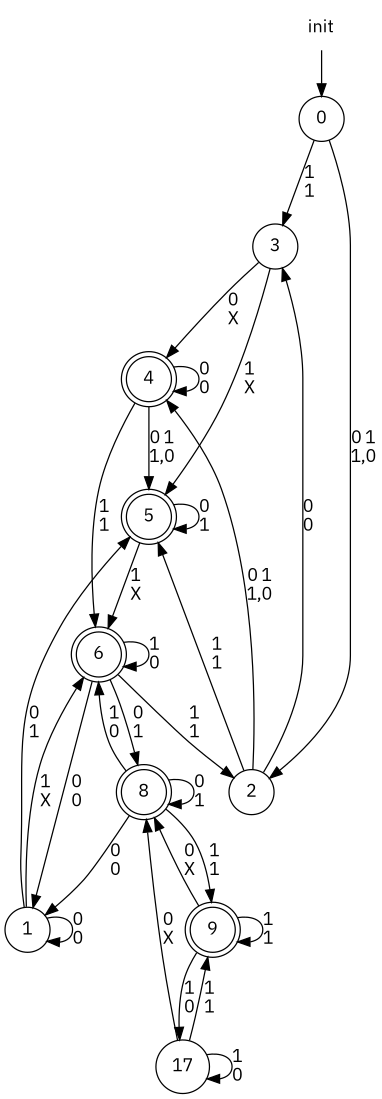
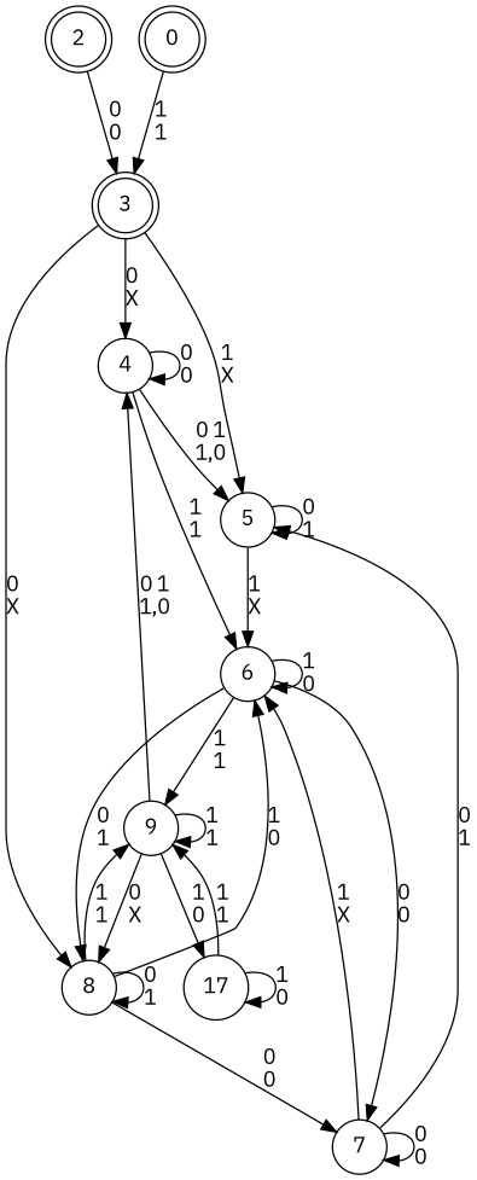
  digraph {
    fontname="IBM Plex Sans"
    rankdir=TB
    node [fontname="IBM Plex Sans" shape=doublecircle]
    edge [fontname="IBM Plex Sans"]
-   3 [height=.5 shape=circle width=.5]
-   4 [height=.5 width=.5]
-   5 [height=.5 width=.5]
-   6 [height=.5 width=.5]
-   2 [height=.5 shape=circle width=.5]
-   7 [height=.5 shape=circle width=.5 label=1]
-   9 [height=.5 width=.5]
-   8 [height=.5 width=.5]
+   3 [height=.5 width=.5]
+   4 [height=.5 shape=circle width=.5]
+   5 [height=.5 shape=circle width=.5]
+   6 [height=.5 shape=circle width=.5]
+   2 [height=.5 width=.5]
+   7 [height=.5 shape=circle width=.5]
+   9 [height=.5 shape=circle width=.5]
+   8 [height=.5 shape=circle width=.5]
    n9 [height=.5 label=17 shape=circle width=.5]
-   0 [height=.5 shape=circle width=.5]
-   init [height=.5 shape=plaintext width=.5]
+   0 [height=.5 width=.5]
    3 -> 4 [label="0\nX"]
    3 -> 5 [label="1\nX"]
    4 -> 4 [label="0\n0"]
    4 -> 5 [label="0 1\n1,0"]
    4 -> 6 [label="1\n1"]
    5 -> 5 [label="0\n1"]
    5 -> 6 [label="1\nX"]
    6 -> 6 [label="1\n0"]
    6 -> 7 [label="0\n0"]
-   6 -> 2 [label="1\n1"]
+   6 -> 9 [label="1\n1"]
    6 -> 8 [label="0\n1"]
    2 -> 3 [label="0\n0"]
-   2 -> 4 [label="0 1\n1,0"]
-   2 -> 5 [label="1\n1"]
+   9 -> 4 [label="0 1\n1,0"]
    7 -> 5 [label="0\n1"]
    7 -> 6 [label="1\nX"]
    7 -> 7 [label="0\n0"]
    9 -> 9 [label="1\n1"]
    9 -> 8 [label="0\nX"]
    9 -> n9 [label="1\n0"]
    8 -> 6 [label="1\n0"]
    8 -> 7 [label="0\n0"]
    8 -> 9 [label="1\n1"]
    8 -> 8 [label="0\n1"]
    n9 -> 9 [label="1\n1"]
-   n9 -> 8 [label="0\nX"]
+   3 -> 8 [label="0\nX"]
    n9 -> n9 [label="1\n0"]
    0 -> 3 [label="1\n1"]
-   0 -> 2 [label="0 1\n1,0"]
-   init -> 0
  }
